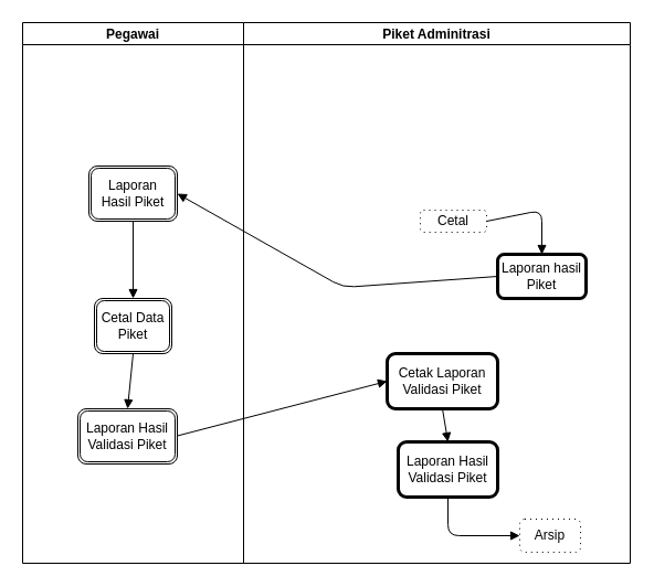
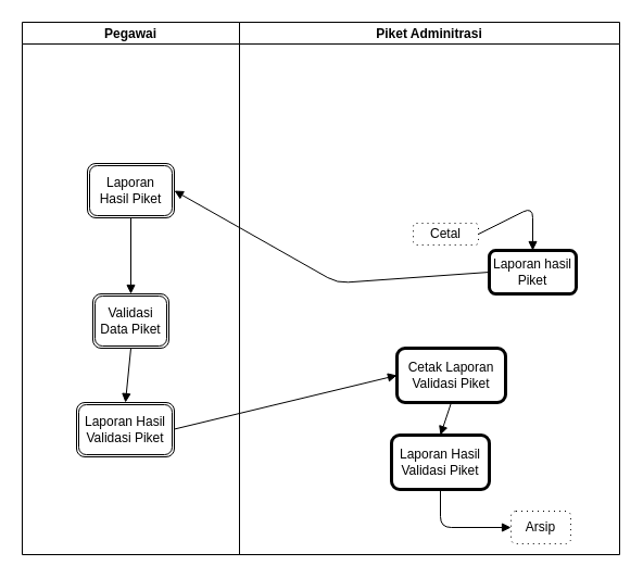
  <mxCell id="0" />
  <mxCell id="1" parent="0" />
  <mxCell id="2" value="Piket Adminitrasi" style="swimlane;startSize=20;" vertex="1" parent="1"><mxGeometry x="220" y="20" width="350" height="490" as="geometry" /></mxCell>
  <mxCell id="3" value="Pegawai" style="swimlane;startSize=20;" vertex="1" parent="2"><mxGeometry x="-200" width="200" height="490" as="geometry" /></mxCell>
  <mxCell id="4" value="Laporan Hasil Piket" style="shape=ext;rounded=1;html=1;whiteSpace=wrap;double=1;" vertex="1" parent="3"><mxGeometry x="60" y="130" width="80" height="50" as="geometry" /></mxCell>
- <mxCell id="5" value="Cetal Data Piket" style="shape=ext;rounded=1;html=1;whiteSpace=wrap;double=1;" vertex="1" parent="3"><mxGeometry x="65" y="250" width="70" height="50" as="geometry" /></mxCell>
+ <mxCell id="5" value="Validasi Data Piket" style="shape=ext;rounded=1;html=1;whiteSpace=wrap;double=1;" vertex="1" parent="3"><mxGeometry x="65" y="250" width="70" height="50" as="geometry" /></mxCell>
  <mxCell id="6" value="Laporan Hasil Validasi Piket" style="shape=ext;rounded=1;html=1;whiteSpace=wrap;double=1;" vertex="1" parent="3"><mxGeometry x="50" y="350" width="90" height="50" as="geometry" /></mxCell>
  <mxCell id="7" value="" style="endArrow=block;endFill=1;endSize=6;html=1;exitX=0.5;exitY=1;exitDx=0;exitDy=0;entryX=0.5;entryY=0;entryDx=0;entryDy=0;" edge="1" parent="3" source="4" target="5"><mxGeometry width="100" relative="1" as="geometry"><mxPoint x="90" y="220" as="sourcePoint" /><mxPoint x="190" y="220" as="targetPoint" /></mxGeometry></mxCell>
  <mxCell id="8" value="" style="endArrow=block;endFill=1;endSize=6;html=1;exitX=0.5;exitY=1;exitDx=0;exitDy=0;entryX=0.5;entryY=0;entryDx=0;entryDy=0;" edge="1" parent="3" source="5" target="6"><mxGeometry width="100" relative="1" as="geometry"><mxPoint x="60" y="310" as="sourcePoint" /><mxPoint x="160" y="310" as="targetPoint" /></mxGeometry></mxCell>
  <mxCell id="9" value="" style="endArrow=block;endFill=1;endSize=6;html=1;entryX=0;entryY=0.5;entryDx=0;entryDy=0;" edge="1" parent="3" target="11"><mxGeometry width="100" relative="1" as="geometry"><mxPoint x="140" y="374.5" as="sourcePoint" /><mxPoint x="240" y="374.5" as="targetPoint" /></mxGeometry></mxCell>
- <mxCell id="10" value="Cetal" style="shape=ext;rounded=1;html=1;whiteSpace=wrap;dashed=1;dashPattern=1 4;" vertex="1" parent="2"><mxGeometry x="160" y="170" width="60" height="20" as="geometry" /></mxCell>
- <mxCell id="11" value="Cetak Laporan Validasi Piket" style="shape=ext;rounded=1;html=1;whiteSpace=wrap;strokeWidth=3;" vertex="1" parent="2"><mxGeometry x="130" y="300" width="100" height="50" as="geometry" /></mxCell>
+ <mxCell id="10" value="Cetal" style="shape=ext;rounded=1;html=1;whiteSpace=wrap;dashed=1;dashPattern=1 4;" vertex="1" parent="2"><mxGeometry x="160" y="185" width="60" height="20" as="geometry" /></mxCell>
+ <mxCell id="11" value="Cetak Laporan Validasi Piket" style="shape=ext;rounded=1;html=1;whiteSpace=wrap;strokeWidth=3;" vertex="1" parent="2"><mxGeometry x="145" y="300" width="100" height="50" as="geometry" /></mxCell>
  <mxCell id="12" value="Laporan Hasil Validasi Piket" style="shape=ext;rounded=1;html=1;whiteSpace=wrap;strokeWidth=3;" vertex="1" parent="2"><mxGeometry x="140" y="380" width="90" height="50" as="geometry" /></mxCell>
  <mxCell id="13" value="Laporan hasil Piket" style="shape=ext;rounded=1;html=1;whiteSpace=wrap;strokeWidth=3;" vertex="1" parent="2"><mxGeometry x="230" y="210" width="80" height="40" as="geometry" /></mxCell>
  <mxCell id="14" value="Arsip" style="shape=ext;rounded=1;html=1;whiteSpace=wrap;dashed=1;dashPattern=1 4;" vertex="1" parent="2"><mxGeometry x="250" y="450" width="55" height="30" as="geometry" /></mxCell>
  <mxCell id="15" value="" style="endArrow=block;endFill=1;endSize=6;html=1;exitX=0.5;exitY=1;exitDx=0;exitDy=0;entryX=0.5;entryY=0;entryDx=0;entryDy=0;" edge="1" parent="2" source="11" target="12"><mxGeometry width="100" relative="1" as="geometry"><mxPoint x="120" y="390" as="sourcePoint" /><mxPoint x="140" y="410" as="targetPoint" /></mxGeometry></mxCell>
  <mxCell id="16" value="" style="endArrow=block;endFill=1;endSize=6;html=1;exitX=0.5;exitY=1;exitDx=0;exitDy=0;entryX=0;entryY=0.5;entryDx=0;entryDy=0;" edge="1" parent="2" source="12" target="14"><mxGeometry width="100" relative="1" as="geometry"><mxPoint x="180" y="240" as="sourcePoint" /><mxPoint x="280" y="240" as="targetPoint" /><Array as="points"><mxPoint x="185" y="465" /></Array></mxGeometry></mxCell>
  <mxCell id="17" value="" style="endArrow=block;endFill=1;endSize=6;html=1;exitX=1;exitY=0.5;exitDx=0;exitDy=0;entryX=0.5;entryY=0;entryDx=0;entryDy=0;" edge="1" parent="2" source="10" target="13"><mxGeometry width="100" relative="1" as="geometry"><mxPoint x="180" y="240" as="sourcePoint" /><mxPoint x="280" y="240" as="targetPoint" /><Array as="points"><mxPoint x="270" y="170" /></Array></mxGeometry></mxCell>
  <mxCell id="18" value="" style="endArrow=block;endFill=1;endSize=6;html=1;entryX=1;entryY=0.5;entryDx=0;entryDy=0;exitX=0;exitY=0.5;exitDx=0;exitDy=0;" edge="1" parent="2" source="13" target="4"><mxGeometry width="100" relative="1" as="geometry"><mxPoint x="180" y="240" as="sourcePoint" /><mxPoint x="280" y="240" as="targetPoint" /><Array as="points"><mxPoint x="90" y="240" /></Array></mxGeometry></mxCell>
